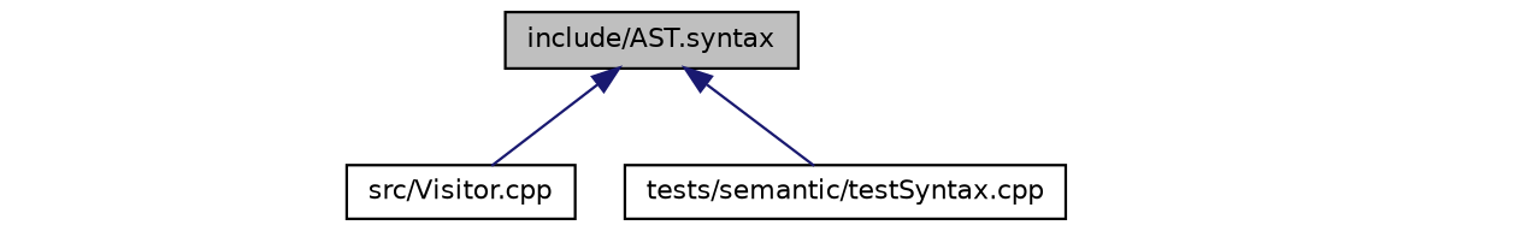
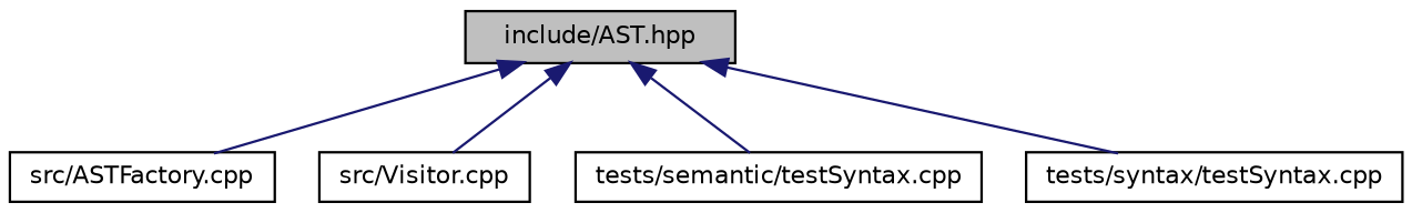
  digraph {
    node [color=black fontname=Helvetica fontsize=10 shape=record]
    edge [color=midnightblue dir=back fontname=Helvetica fontsize=10 labelfontname=Helvetica labelfontsize=10 style=solid]
-   n1 [fillcolor=grey75 fontcolor=black height=0.2 label="include/AST.syntax" style=filled width=0.4]
+   n1 [fillcolor=grey75 fontcolor=black height=0.2 label="include/AST.hpp" style=filled width=0.4]
+   n2 [height=0.2 label="src/ASTFactory.cpp" width=0.4]
    n3 [height=0.2 label="src/Visitor.cpp" width=0.4]
    n4 [height=0.2 label="tests/semantic/testSyntax.cpp" width=0.4]
+   n5 [height=0.2 label="tests/syntax/testSyntax.cpp" width=0.4]
+   n1 -> n2
    n1 -> n3
    n1 -> n4
+   n1 -> n5
  }
